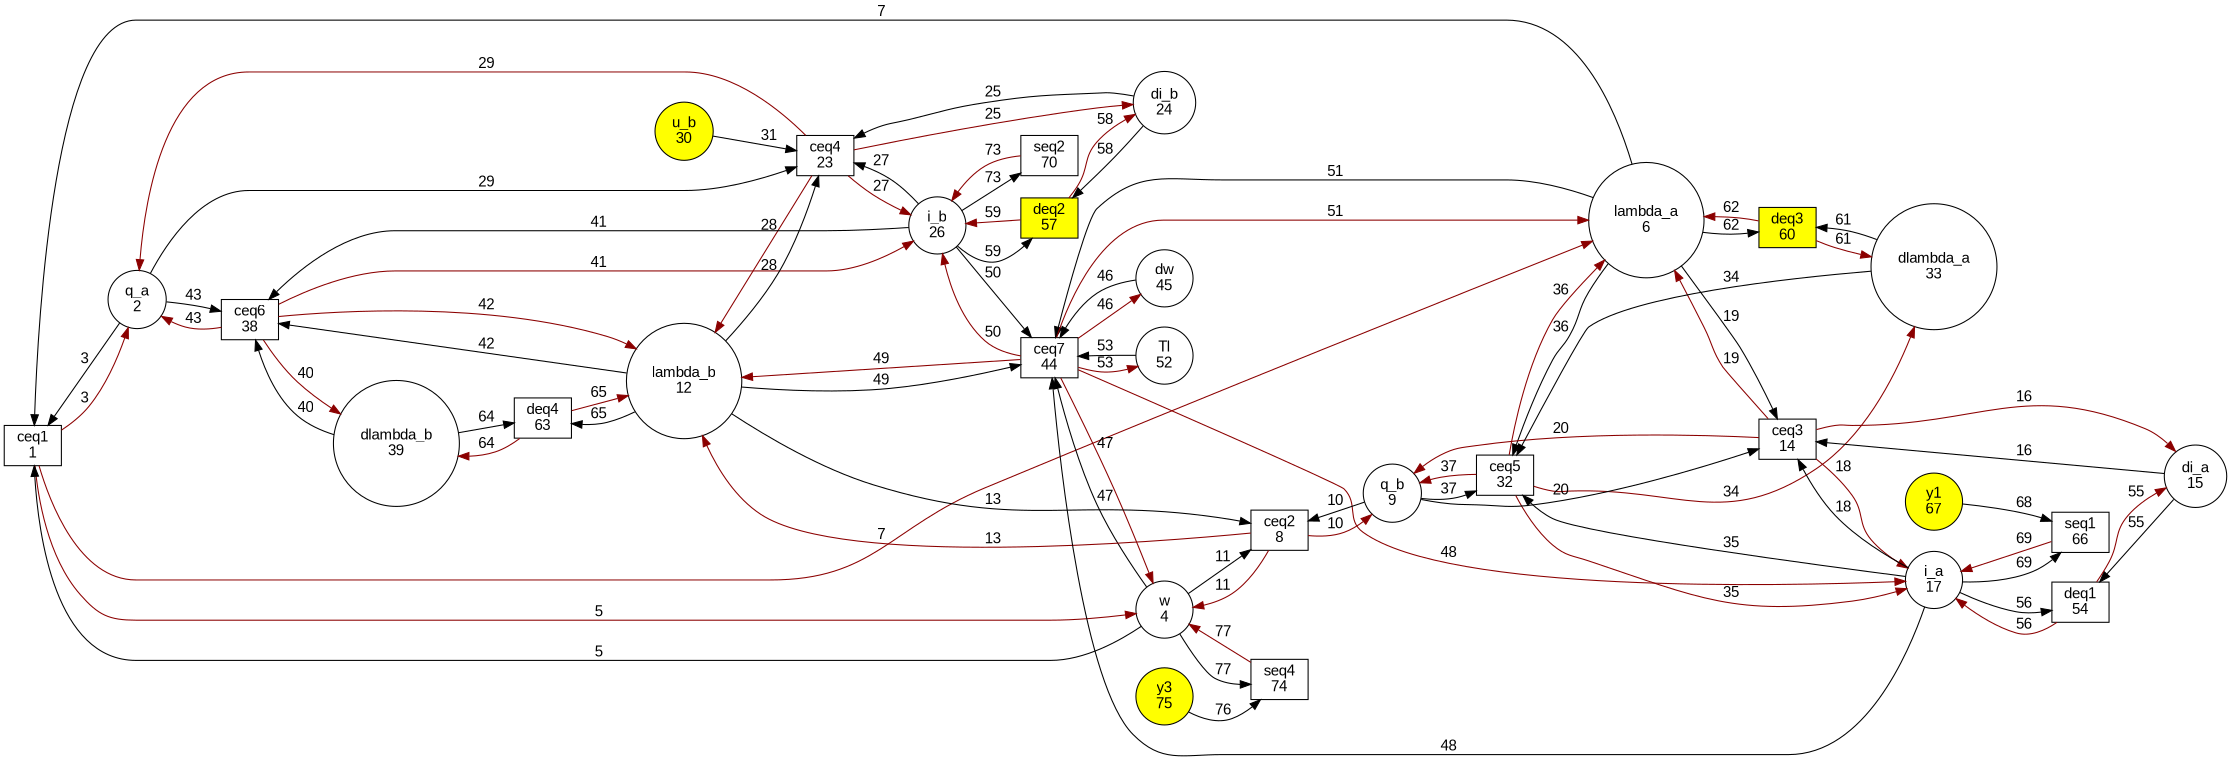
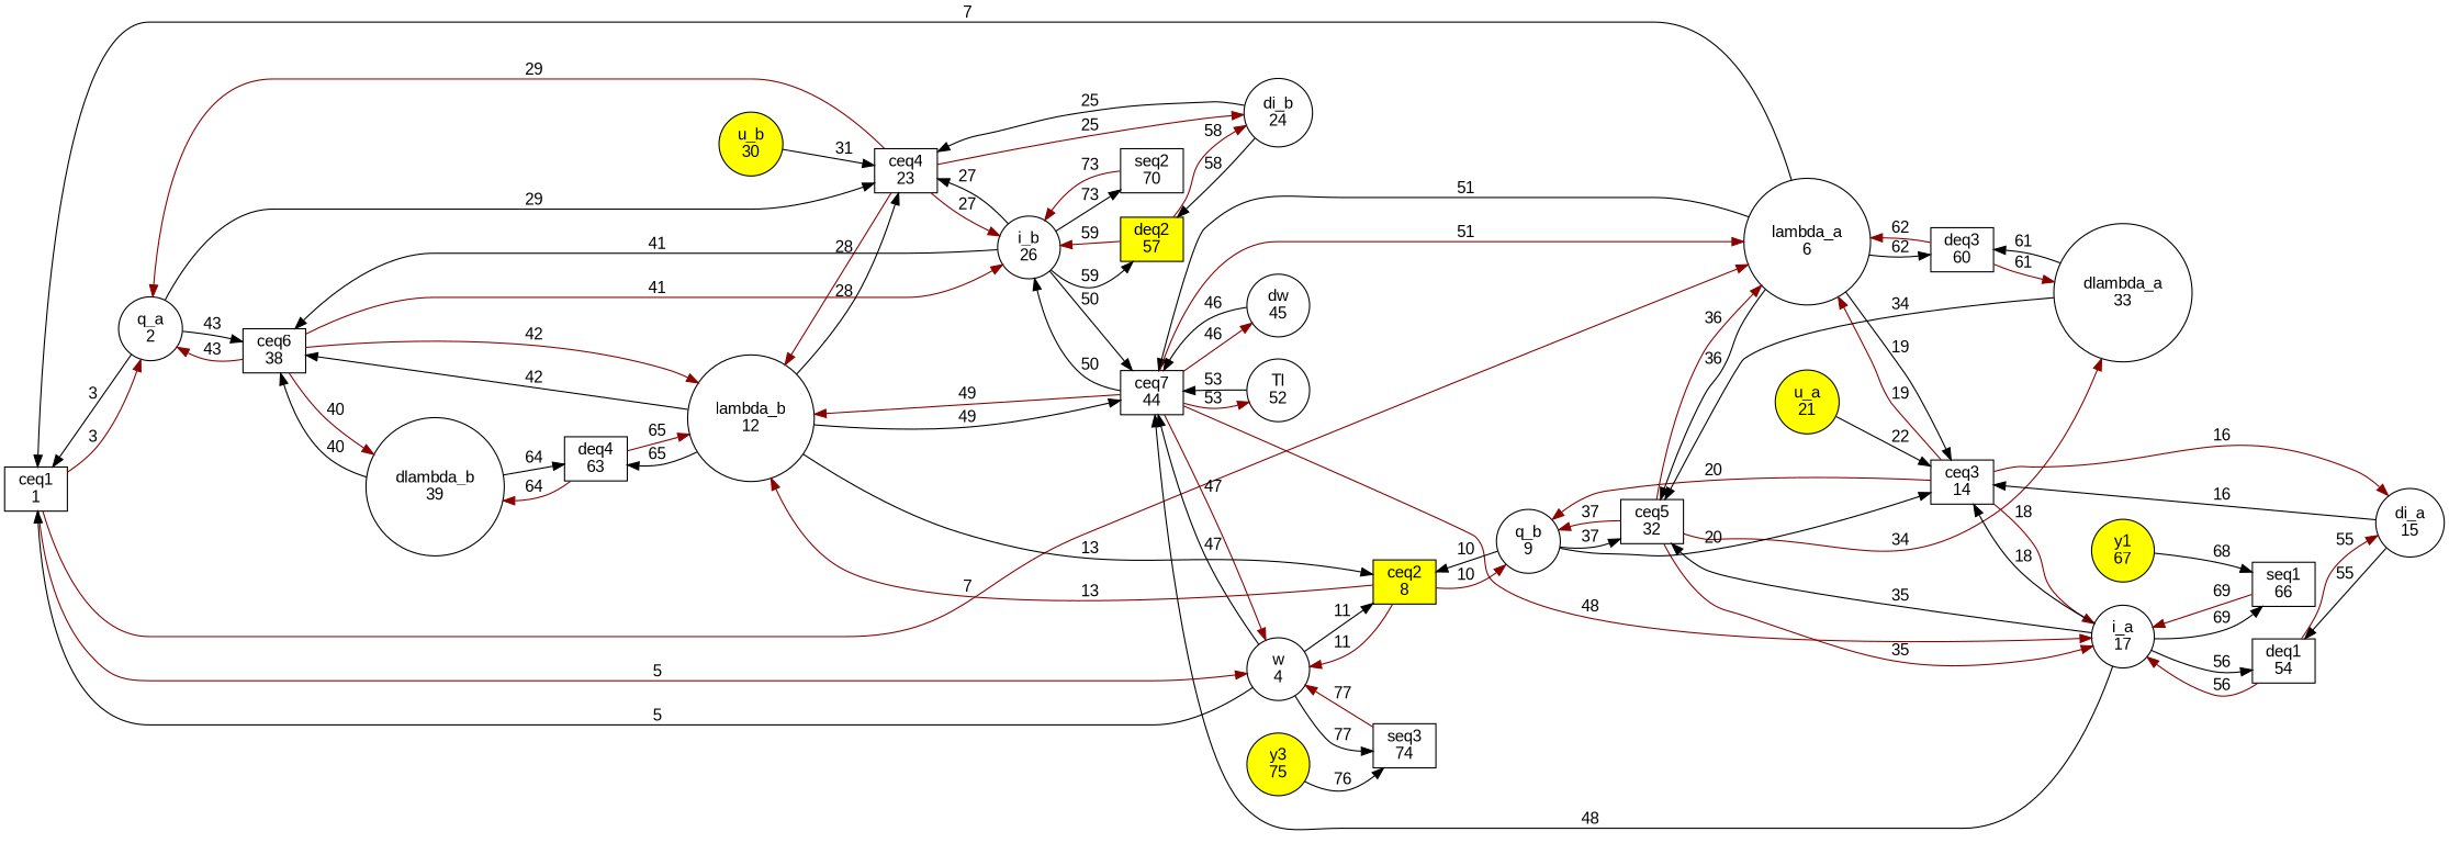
  digraph {
    fontname="Liberation Sans"
    rankdir=LR
    node [fillcolor=white fontname="Liberation Sans" shape=circle style=filled]
    edge [fontname="Liberation Sans" penwidth=1]
    n1 [label="ceq1\n1" shape=box]
    n2 [label="q_a\n2"]
    n3 [label="w\n4"]
    n4 [label="lambda_a\n6"]
    n5 [label="ceq4\n23" shape=box]
    n6 [label="ceq6\n38" shape=box]
-   n7 [label="ceq2\n8" shape=box]
+   n7 [fillcolor=yellow label="ceq2\n8" shape=box]
    n8 [label="ceq7\n44" shape=box]
-   n9 [label="seq4\n74" shape=box]
+   n9 [label="seq3\n74" shape=box]
    n10 [label="ceq3\n14" shape=box]
    n11 [label="ceq5\n32" shape=box]
-   n12 [fillcolor=yellow label="deq3\n60" shape=box]
+   n12 [label="deq3\n60" shape=box]
    n13 [label="q_b\n9"]
    n14 [label="lambda_b\n12"]
    n15 [label="deq4\n63" shape=box]
    n16 [label="di_a\n15"]
    n17 [label="i_a\n17"]
    n18 [label="deq1\n54" shape=box]
    n19 [label="seq1\n66" shape=box]
    n20 [label="di_b\n24"]
    n21 [label="i_b\n26"]
    n22 [fillcolor=yellow label="deq2\n57" shape=box]
    n23 [label="seq2\n70" shape=box]
    n24 [label="dlambda_a\n33"]
    n25 [label="dlambda_b\n39"]
    n26 [label="dw\n45"]
    n27 [label="Tl\n52"]
+   n28 [fillcolor=yellow label="u_a\n21"]
    n29 [fillcolor=yellow label="u_b\n30"]
    n30 [fillcolor=yellow label="y1\n67"]
    n31 [fillcolor=yellow label="y3\n75"]
    n1 -> n2 [color=red4 label=3]
    n1 -> n3 [color=red4 label=5]
    n1 -> n4 [color=red4 label=7]
    n2 -> n1 [label=3]
    n2 -> n5 [label=29]
    n2 -> n6 [label=43]
    n3 -> n1 [label=5]
    n3 -> n7 [label=11]
    n3 -> n8 [label=47]
    n3 -> n9 [label=77]
    n4 -> n1 [label=7]
    n4 -> n8 [label=51]
    n4 -> n10 [label=19]
    n4 -> n11 [label=36]
    n4 -> n12 [label=62]
    n5 -> n2 [color=red4 label=29]
    n5 -> n14 [color=red4 label=28]
    n5 -> n20 [color=red4 label=25]
    n5 -> n21 [color=red4 label=27]
    n6 -> n2 [color=red4 label=43]
    n6 -> n14 [color=red4 label=42]
    n6 -> n21 [color=red4 label=41]
    n6 -> n25 [color=red4 label=40]
    n7 -> n3 [color=red4 label=11]
    n7 -> n13 [color=red4 label=10]
    n7 -> n14 [color=red4 label=13]
    n8 -> n3 [color=red4 label=47]
    n8 -> n4 [color=red4 label=51]
    n8 -> n14 [color=red4 label=49]
    n8 -> n17 [color=red4 label=48]
-   n8 -> n21 [color=red4 label=50]
+   n8 -> n21 [color=black label=50]
    n8 -> n26 [color=red4 label=46]
    n8 -> n27 [color=red4 label=53]
    n9 -> n3 [color=red4 label=77]
    n10 -> n4 [color=red4 label=19]
    n10 -> n13 [color=red4 label=20]
    n10 -> n16 [color=red4 label=16]
    n10 -> n17 [color=red4 label=18]
    n11 -> n4 [color=red4 label=36]
    n11 -> n13 [color=red4 label=37]
    n11 -> n17 [color=red4 label=35]
    n11 -> n24 [color=red4 label=34]
    n12 -> n4 [color=red4 label=62]
    n12 -> n24 [color=red4 label=61]
    n13 -> n7 [label=10]
    n13 -> n10 [label=20]
    n13 -> n11 [label=37]
    n14 -> n5 [label=28]
    n14 -> n6 [label=42]
    n14 -> n7 [label=13]
    n14 -> n8 [label=49]
    n14 -> n15 [label=65]
    n15 -> n14 [color=red4 label=65]
    n15 -> n25 [color=red4 label=64]
    n16 -> n10 [label=16]
    n16 -> n18 [label=55]
    n17 -> n8 [label=48]
    n17 -> n10 [label=18]
    n17 -> n11 [label=35]
    n17 -> n18 [label=56]
    n17 -> n19 [label=69]
    n18 -> n16 [color=red4 label=55]
    n18 -> n17 [color=red4 label=56]
    n19 -> n17 [color=red4 label=69]
    n20 -> n5 [label=25]
    n20 -> n22 [label=58]
    n21 -> n5 [label=27]
    n21 -> n6 [label=41]
    n21 -> n8 [label=50]
    n21 -> n22 [label=59]
    n21 -> n23 [label=73]
    n22 -> n20 [color=red4 label=58]
    n22 -> n21 [color=red4 label=59]
    n23 -> n21 [color=red4 label=73]
    n24 -> n11 [label=34]
    n24 -> n12 [label=61]
    n25 -> n6 [label=40]
    n25 -> n15 [label=64]
    n26 -> n8 [label=46]
    n27 -> n8 [label=53]
+   n28 -> n10 [label=22]
    n29 -> n5 [label=31]
    n30 -> n19 [label=68]
    n31 -> n9 [label=76]
  }
